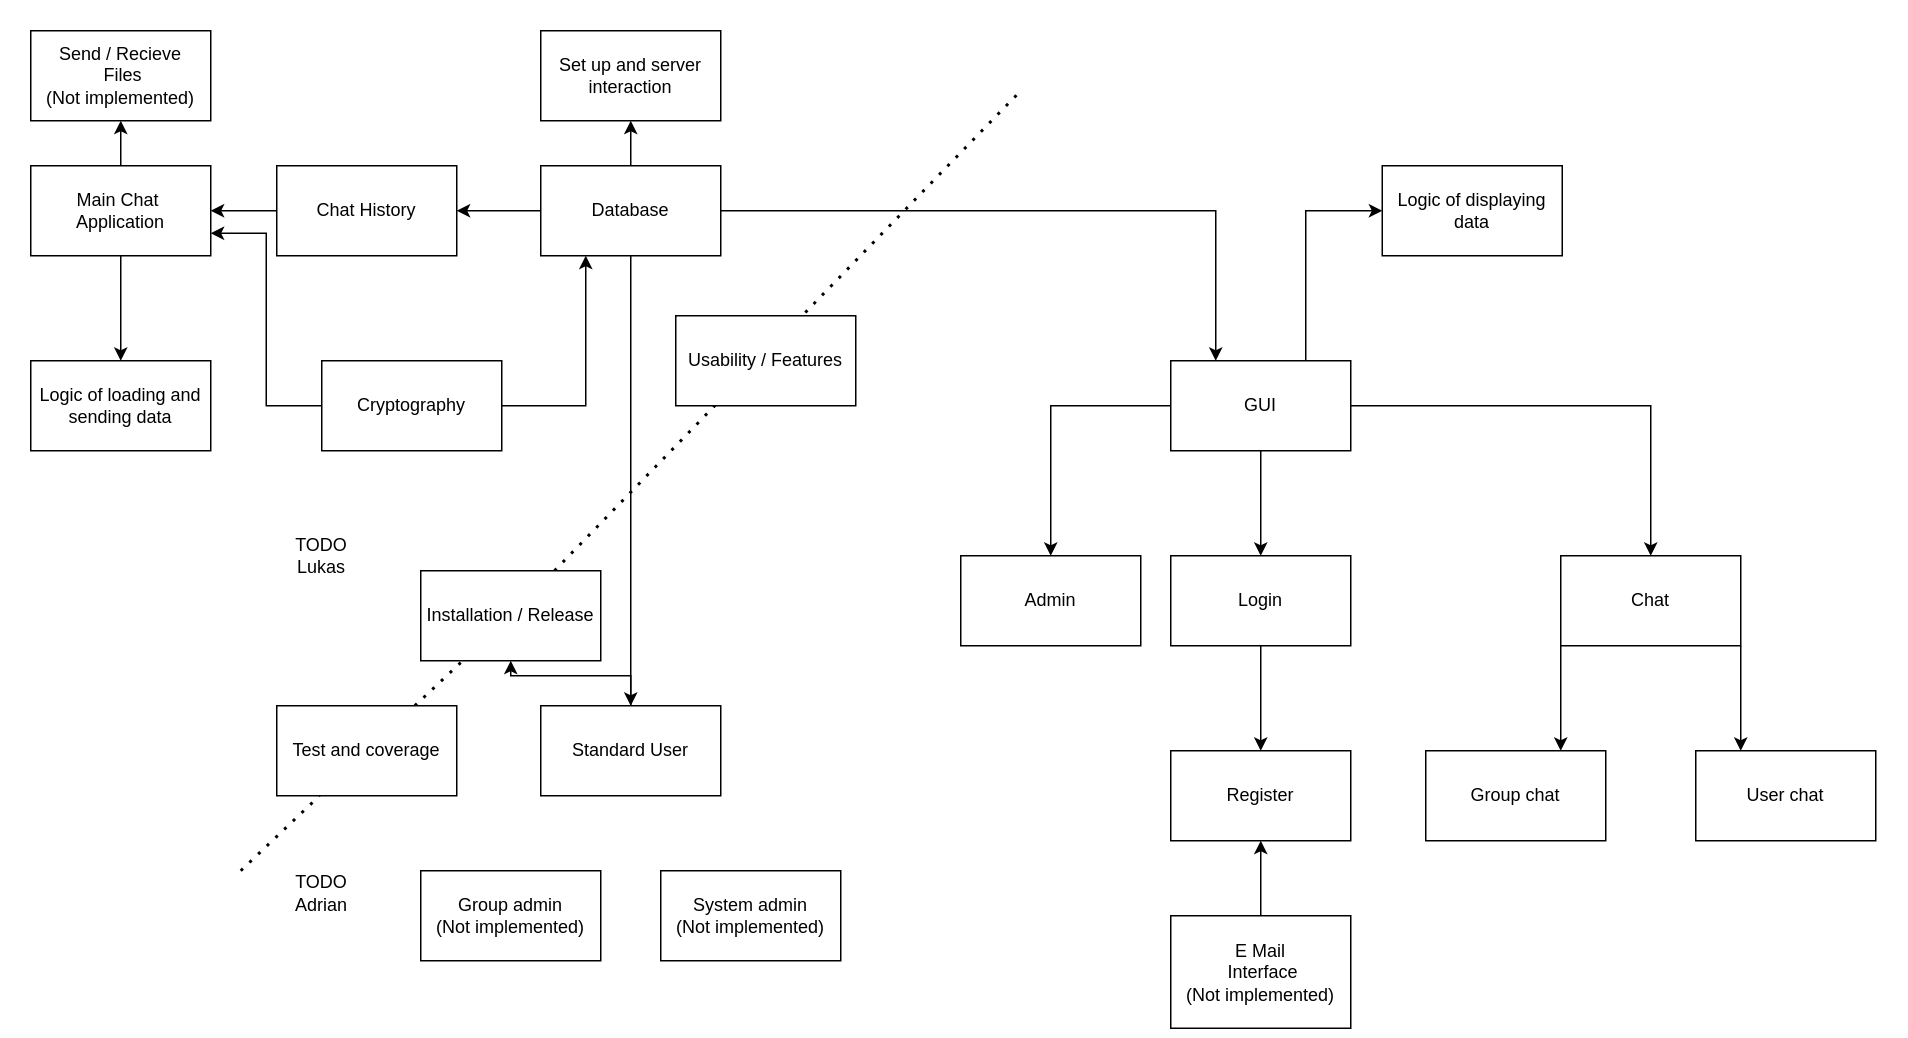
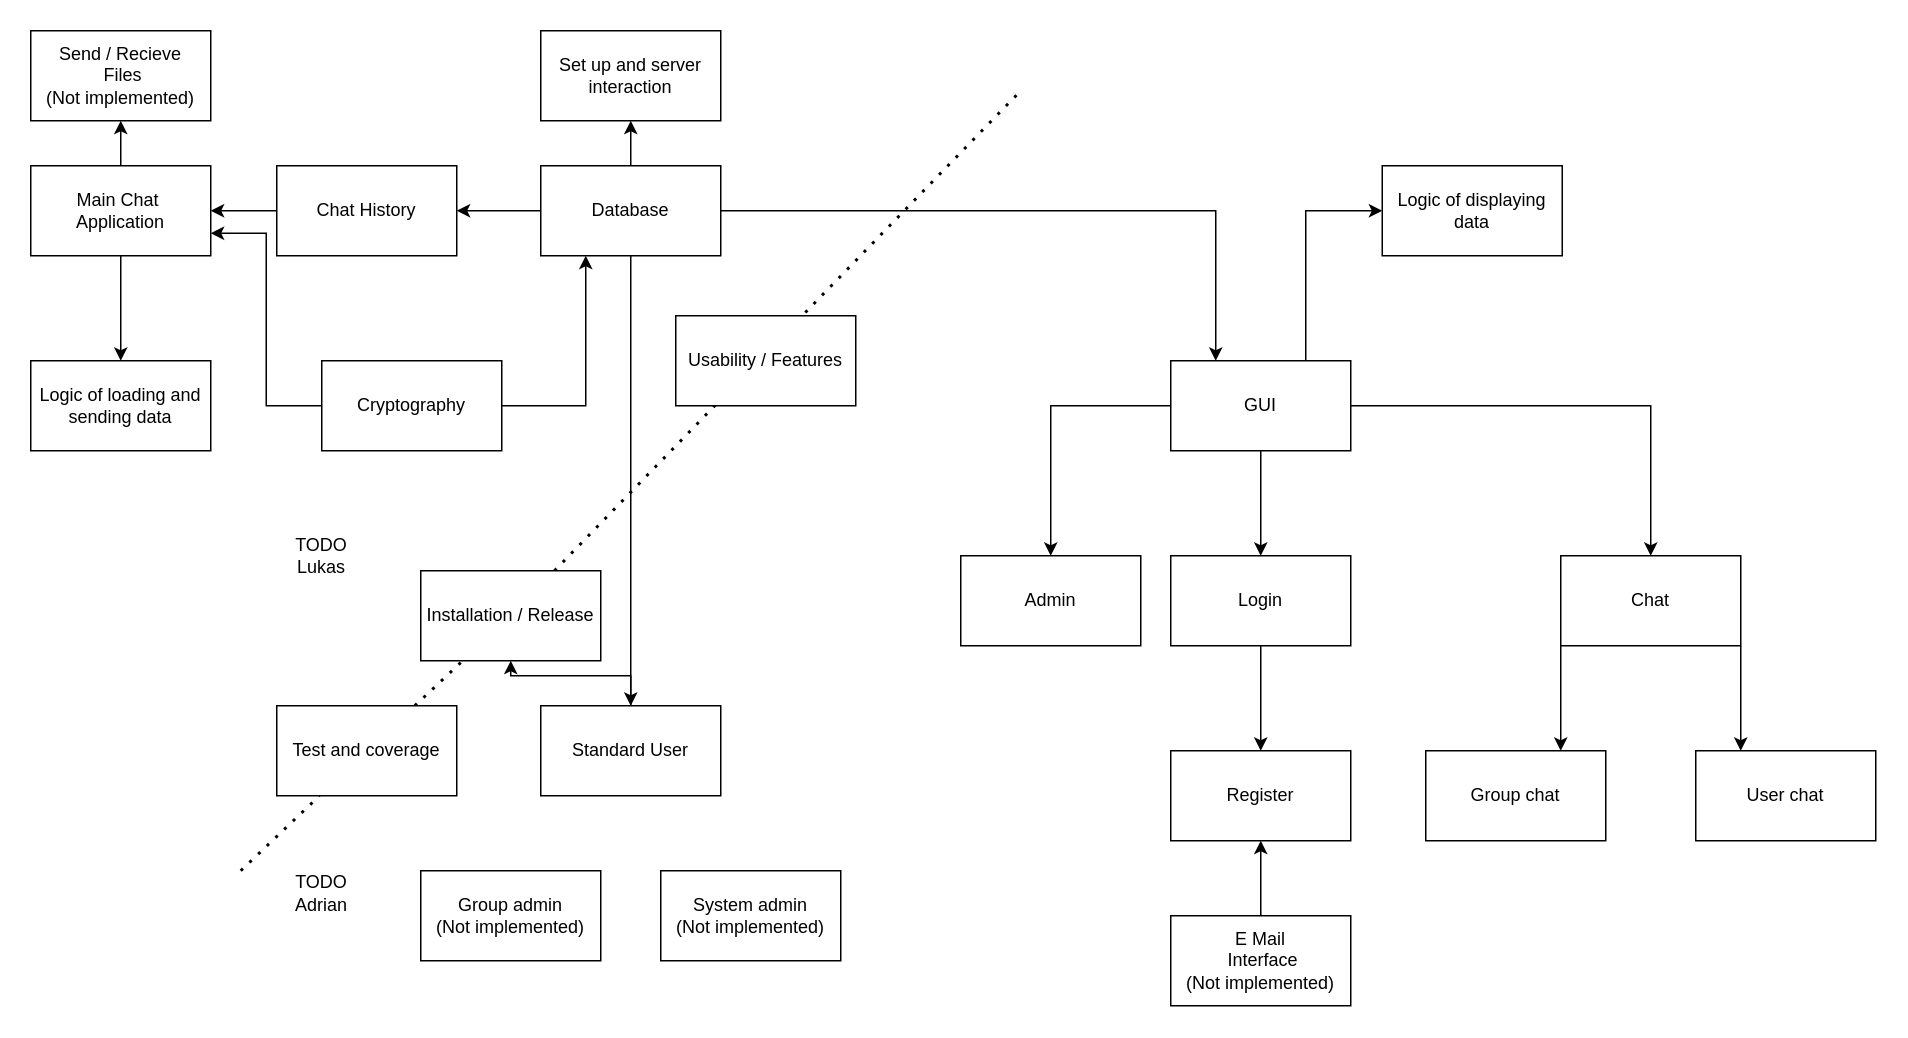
  <mxCell id="0" />
  <mxCell id="1" parent="0" />
  <mxCell id="2" style="edgeStyle=orthogonalEdgeStyle;rounded=0;orthogonalLoop=1;jettySize=auto;html=1;exitX=0.5;exitY=1;exitDx=0;exitDy=0;entryX=0.5;entryY=0;entryDx=0;entryDy=0;" edge="1" parent="1" source="3" target="44"><mxGeometry relative="1" as="geometry" /></mxCell>
  <mxCell id="3" value="&lt;div&gt;Main Chat&amp;nbsp;&lt;/div&gt;&lt;div&gt;Application&lt;/div&gt;" style="rounded=0;whiteSpace=wrap;html=1;" parent="1" vertex="1"><mxGeometry x="20" y="110" width="120" height="60" as="geometry" /></mxCell>
  <mxCell id="4" value="" style="edgeStyle=orthogonalEdgeStyle;rounded=0;orthogonalLoop=1;jettySize=auto;html=1;" parent="1" source="5" target="3" edge="1"><mxGeometry relative="1" as="geometry" /></mxCell>
  <mxCell id="5" value="Chat History" style="rounded=0;whiteSpace=wrap;html=1;" parent="1" vertex="1"><mxGeometry x="184" y="110" width="120" height="60" as="geometry" /></mxCell>
  <mxCell id="6" style="edgeStyle=orthogonalEdgeStyle;rounded=0;orthogonalLoop=1;jettySize=auto;html=1;exitX=0.5;exitY=0;exitDx=0;exitDy=0;entryX=0.5;entryY=1;entryDx=0;entryDy=0;" parent="1" source="3" target="7" edge="1"><mxGeometry relative="1" as="geometry"><mxPoint x="-50" y="100" as="targetPoint" /></mxGeometry></mxCell>
  <mxCell id="7" value="&lt;div&gt;Send / Recieve&lt;/div&gt;&lt;div&gt;&amp;nbsp;Files&lt;/div&gt;&lt;div&gt;(Not implemented)&lt;/div&gt;" style="rounded=0;whiteSpace=wrap;html=1;" parent="1" vertex="1"><mxGeometry x="20" y="20" width="120" height="60" as="geometry" /></mxCell>
  <mxCell id="8" value="" style="edgeStyle=orthogonalEdgeStyle;rounded=0;orthogonalLoop=1;jettySize=auto;html=1;" parent="1" source="12" target="14" edge="1"><mxGeometry relative="1" as="geometry" /></mxCell>
  <mxCell id="9" style="edgeStyle=orthogonalEdgeStyle;rounded=0;orthogonalLoop=1;jettySize=auto;html=1;entryX=0.5;entryY=0;entryDx=0;entryDy=0;" parent="1" source="12" target="17" edge="1"><mxGeometry relative="1" as="geometry" /></mxCell>
  <mxCell id="10" style="edgeStyle=orthogonalEdgeStyle;rounded=0;orthogonalLoop=1;jettySize=auto;html=1;entryX=0.5;entryY=0;entryDx=0;entryDy=0;" parent="1" source="12" target="18" edge="1"><mxGeometry relative="1" as="geometry" /></mxCell>
  <mxCell id="11" style="edgeStyle=orthogonalEdgeStyle;rounded=0;orthogonalLoop=1;jettySize=auto;html=1;exitX=0.75;exitY=0;exitDx=0;exitDy=0;entryX=0;entryY=0.5;entryDx=0;entryDy=0;" edge="1" parent="1" source="12" target="45"><mxGeometry relative="1" as="geometry" /></mxCell>
  <mxCell id="12" value="&lt;div&gt;GUI&lt;/div&gt;" style="rounded=0;whiteSpace=wrap;html=1;" parent="1" vertex="1"><mxGeometry x="780" y="240" width="120" height="60" as="geometry" /></mxCell>
  <mxCell id="13" value="" style="edgeStyle=orthogonalEdgeStyle;rounded=0;orthogonalLoop=1;jettySize=auto;html=1;" parent="1" source="14" target="28" edge="1"><mxGeometry relative="1" as="geometry" /></mxCell>
  <mxCell id="14" value="Login" style="rounded=0;whiteSpace=wrap;html=1;" parent="1" vertex="1"><mxGeometry x="780" y="370" width="120" height="60" as="geometry" /></mxCell>
  <mxCell id="15" style="rounded=0;orthogonalLoop=1;jettySize=auto;html=1;entryX=0.75;entryY=0;entryDx=0;entryDy=0;exitX=0;exitY=1;exitDx=0;exitDy=0;" edge="1" parent="1" source="17" target="40"><mxGeometry relative="1" as="geometry"><mxPoint x="1030" y="440" as="sourcePoint" /></mxGeometry></mxCell>
  <mxCell id="16" style="rounded=0;orthogonalLoop=1;jettySize=auto;html=1;exitX=1;exitY=1;exitDx=0;exitDy=0;entryX=0.25;entryY=0;entryDx=0;entryDy=0;" edge="1" parent="1" source="17" target="39"><mxGeometry relative="1" as="geometry" /></mxCell>
  <mxCell id="17" value="Chat" style="rounded=0;whiteSpace=wrap;html=1;" parent="1" vertex="1"><mxGeometry x="1040" y="370" width="120" height="60" as="geometry" /></mxCell>
  <mxCell id="18" value="Admin" style="rounded=0;whiteSpace=wrap;html=1;" parent="1" vertex="1"><mxGeometry x="640" y="370" width="120" height="60" as="geometry" /></mxCell>
  <mxCell id="19" value="" style="edgeStyle=orthogonalEdgeStyle;rounded=0;orthogonalLoop=1;jettySize=auto;html=1;" parent="1" source="20" target="38" edge="1"><mxGeometry relative="1" as="geometry" /></mxCell>
  <mxCell id="20" value="Standard User" style="rounded=0;whiteSpace=wrap;html=1;" parent="1" vertex="1"><mxGeometry x="360" y="470" width="120" height="60" as="geometry" /></mxCell>
  <mxCell id="21" value="Group admin&lt;div&gt;(Not implemented)&lt;br&gt;&lt;/div&gt;" style="rounded=0;whiteSpace=wrap;html=1;" parent="1" vertex="1"><mxGeometry x="280" y="580" width="120" height="60" as="geometry" /></mxCell>
  <mxCell id="22" value="System admin&lt;div&gt;(Not implemented)&lt;br&gt;&lt;/div&gt;" style="rounded=0;whiteSpace=wrap;html=1;" parent="1" vertex="1"><mxGeometry x="440" y="580" width="120" height="60" as="geometry" /></mxCell>
  <mxCell id="23" style="edgeStyle=orthogonalEdgeStyle;rounded=0;orthogonalLoop=1;jettySize=auto;html=1;entryX=1;entryY=0.5;entryDx=0;entryDy=0;" parent="1" source="27" target="5" edge="1"><mxGeometry relative="1" as="geometry" /></mxCell>
  <mxCell id="24" style="edgeStyle=orthogonalEdgeStyle;rounded=0;orthogonalLoop=1;jettySize=auto;html=1;entryX=0.25;entryY=0;entryDx=0;entryDy=0;" parent="1" source="27" target="12" edge="1"><mxGeometry relative="1" as="geometry" /></mxCell>
  <mxCell id="25" style="edgeStyle=orthogonalEdgeStyle;rounded=0;orthogonalLoop=1;jettySize=auto;html=1;entryX=0.5;entryY=0;entryDx=0;entryDy=0;" parent="1" source="27" target="20" edge="1"><mxGeometry relative="1" as="geometry" /></mxCell>
  <mxCell id="26" style="rounded=0;orthogonalLoop=1;jettySize=auto;html=1;exitX=0.5;exitY=0;exitDx=0;exitDy=0;entryX=0.5;entryY=1;entryDx=0;entryDy=0;" edge="1" parent="1" source="27" target="41"><mxGeometry relative="1" as="geometry" /></mxCell>
  <mxCell id="27" value="Database" style="rounded=0;whiteSpace=wrap;html=1;" parent="1" vertex="1"><mxGeometry x="360" y="110" width="120" height="60" as="geometry" /></mxCell>
  <mxCell id="28" value="Register" style="rounded=0;whiteSpace=wrap;html=1;" parent="1" vertex="1"><mxGeometry x="780" y="500" width="120" height="60" as="geometry" /></mxCell>
  <mxCell id="29" value="" style="edgeStyle=orthogonalEdgeStyle;rounded=0;orthogonalLoop=1;jettySize=auto;html=1;" parent="1" source="30" target="28" edge="1"><mxGeometry relative="1" as="geometry" /></mxCell>
- <mxCell id="30" value="&lt;div&gt;E Mail&lt;/div&gt;&lt;div&gt;&amp;nbsp;Interface&lt;/div&gt;&lt;div&gt;(Not implemented)&lt;br&gt;&lt;/div&gt;" style="rounded=0;whiteSpace=wrap;html=1;" parent="1" vertex="1"><mxGeometry x="780" y="610" width="120" height="75" as="geometry" /></mxCell>
+ <mxCell id="30" value="&lt;div&gt;E Mail&lt;/div&gt;&lt;div&gt;&amp;nbsp;Interface&lt;/div&gt;&lt;div&gt;(Not implemented)&lt;br&gt;&lt;/div&gt;" style="rounded=0;whiteSpace=wrap;html=1;" parent="1" vertex="1"><mxGeometry x="780" y="610" width="120" height="60" as="geometry" /></mxCell>
  <mxCell id="31" style="edgeStyle=orthogonalEdgeStyle;rounded=0;orthogonalLoop=1;jettySize=auto;html=1;entryX=1;entryY=0.75;entryDx=0;entryDy=0;" parent="1" source="33" target="3" edge="1"><mxGeometry relative="1" as="geometry" /></mxCell>
  <mxCell id="32" style="edgeStyle=orthogonalEdgeStyle;rounded=0;orthogonalLoop=1;jettySize=auto;html=1;entryX=0.25;entryY=1;entryDx=0;entryDy=0;" parent="1" source="33" target="27" edge="1"><mxGeometry relative="1" as="geometry" /></mxCell>
  <mxCell id="33" value="Cryptography" style="rounded=0;whiteSpace=wrap;html=1;" parent="1" vertex="1"><mxGeometry x="214" y="240" width="120" height="60" as="geometry" /></mxCell>
  <mxCell id="34" value="" style="endArrow=none;dashed=1;html=1;dashPattern=1 3;strokeWidth=2;rounded=0;" parent="1" source="38" edge="1"><mxGeometry width="50" height="50" relative="1" as="geometry"><mxPoint x="160" y="580" as="sourcePoint" /><mxPoint x="680" y="60" as="targetPoint" /></mxGeometry></mxCell>
  <mxCell id="35" value="&lt;div&gt;TODO Lukas&lt;/div&gt;" style="text;html=1;align=center;verticalAlign=middle;whiteSpace=wrap;rounded=0;" parent="1" vertex="1"><mxGeometry x="184" y="355" width="60" height="30" as="geometry" /></mxCell>
  <mxCell id="36" value="&lt;div&gt;TODO Adrian&lt;br&gt;&lt;/div&gt;" style="text;html=1;align=center;verticalAlign=middle;whiteSpace=wrap;rounded=0;" parent="1" vertex="1"><mxGeometry x="184" y="580" width="60" height="30" as="geometry" /></mxCell>
  <mxCell id="37" value="" style="endArrow=none;dashed=1;html=1;dashPattern=1 3;strokeWidth=2;rounded=0;" parent="1" target="38" edge="1" source="43"><mxGeometry width="50" height="50" relative="1" as="geometry"><mxPoint x="160" y="580" as="sourcePoint" /><mxPoint x="680" y="60" as="targetPoint" /></mxGeometry></mxCell>
  <mxCell id="38" value="Installation / Release" style="rounded=0;whiteSpace=wrap;html=1;" parent="1" vertex="1"><mxGeometry x="280" y="380" width="120" height="60" as="geometry" /></mxCell>
  <mxCell id="39" value="User chat" style="rounded=0;whiteSpace=wrap;html=1;" vertex="1" parent="1"><mxGeometry x="1130" y="500" width="120" height="60" as="geometry" /></mxCell>
  <mxCell id="40" value="Group chat" style="rounded=0;whiteSpace=wrap;html=1;" vertex="1" parent="1"><mxGeometry x="950" y="500" width="120" height="60" as="geometry" /></mxCell>
  <mxCell id="41" value="Set up and server interaction" style="rounded=0;whiteSpace=wrap;html=1;" vertex="1" parent="1"><mxGeometry x="360" y="20" width="120" height="60" as="geometry" /></mxCell>
  <mxCell id="42" value="" style="endArrow=none;dashed=1;html=1;dashPattern=1 3;strokeWidth=2;rounded=0;" edge="1" parent="1" target="43"><mxGeometry width="50" height="50" relative="1" as="geometry"><mxPoint x="160" y="580" as="sourcePoint" /><mxPoint x="308" y="440" as="targetPoint" /></mxGeometry></mxCell>
  <mxCell id="43" value="Test and coverage" style="rounded=0;whiteSpace=wrap;html=1;" vertex="1" parent="1"><mxGeometry x="184" y="470" width="120" height="60" as="geometry" /></mxCell>
  <mxCell id="44" value="Logic of loading and sending data" style="rounded=0;whiteSpace=wrap;html=1;" vertex="1" parent="1"><mxGeometry x="20" y="240" width="120" height="60" as="geometry" /></mxCell>
  <mxCell id="45" value="Logic of displaying data" style="rounded=0;whiteSpace=wrap;html=1;" vertex="1" parent="1"><mxGeometry x="921" y="110" width="120" height="60" as="geometry" /></mxCell>
  <mxCell id="46" value="Usability / Features" style="rounded=0;whiteSpace=wrap;html=1;" vertex="1" parent="1"><mxGeometry x="450" y="210" width="120" height="60" as="geometry" /></mxCell>
